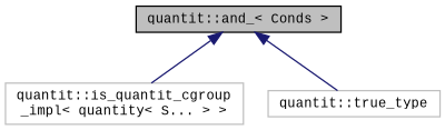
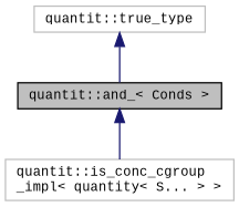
  digraph {
    fontname="Liberation Mono"
    node [color=grey75 fillcolor=white fontname="Liberation Mono" fontsize=10 shape=record style=filled]
    edge [color=midnightblue dir=back fontname="Liberation Mono" fontsize=10 labelfontname=Helvetica labelfontsize=10 style=solid]
    n1 [color=black fillcolor=grey75 fontcolor=black height=0.2 label="quantit::and_\< Conds \>" width=0.4]
-   n2 [height=0.2 label="quantit::is_quantit_cgroup\l_impl\< quantity\< S... \> \>" width=0.4]
+   n2 [height=0.2 label="quantit::is_conc_cgroup\l_impl\< quantity\< S... \> \>" width=0.4]
    n3 [height=0.2 label="quantit::true_type" width=0.4]
    n1 -> n2
-   n1 -> n3
+   n3 -> n1
  }
